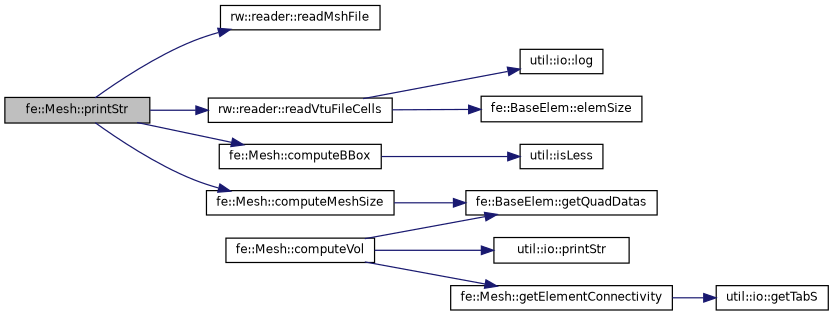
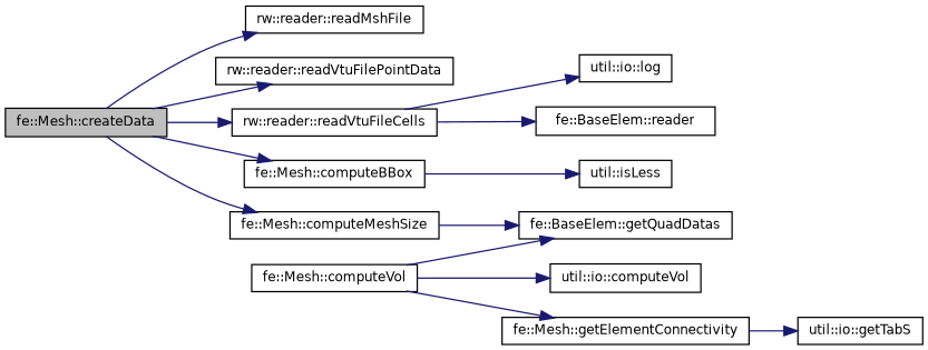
  digraph {
    rankdir=LR
    node [color=black fillcolor=white fontname=Helvetica fontsize=10 shape=record style=filled]
    edge [color=midnightblue fontname=Helvetica fontsize=10 labelfontname=Helvetica labelfontsize=10 style=solid]
-   n1 [fillcolor=grey75 fontcolor=black height=0.2 label="fe::Mesh::printStr" width=0.4]
+   n1 [fillcolor=grey75 fontcolor=black height=0.2 label="fe::Mesh::createData" width=0.4]
    n2 [height=0.2 label="rw::reader::readMshFile" width=0.4]
+   n3 [height=0.2 label="rw::reader::readVtuFilePointData" width=0.4]
    n4 [height=0.2 label="rw::reader::readVtuFileCells" width=0.4]
    n5 [height=0.2 label="fe::Mesh::computeBBox" width=0.4]
    n6 [height=0.2 label="fe::Mesh::computeMeshSize" width=0.4]
    n7 [height=0.2 label="util::io::log" width=0.4]
-   n8 [height=0.2 label="fe::BaseElem::elemSize" width=0.4]
+   n8 [height=0.2 label="fe::BaseElem::reader" width=0.4]
    n9 [height=0.2 label="fe::Mesh::computeVol" width=0.4]
-   n10 [height=0.2 label="util::io::printStr" width=0.4]
+   n10 [height=0.2 label="util::io::computeVol" width=0.4]
    n11 [height=0.2 label="fe::Mesh::getElementConnectivity" width=0.4]
    n12 [height=0.2 label="fe::BaseElem::getQuadDatas" width=0.4]
    n13 [height=0.2 label="util::isLess" width=0.4]
    n14 [height=0.2 label="util::io::getTabS" width=0.4]
    n1 -> n2
+   n1 -> n3
    n1 -> n4
    n1 -> n5
    n1 -> n6
    n4 -> n7
    n4 -> n8
    n5 -> n13
    n6 -> n12
    n9 -> n10
    n9 -> n11
    n9 -> n12
    n11 -> n14
  }
